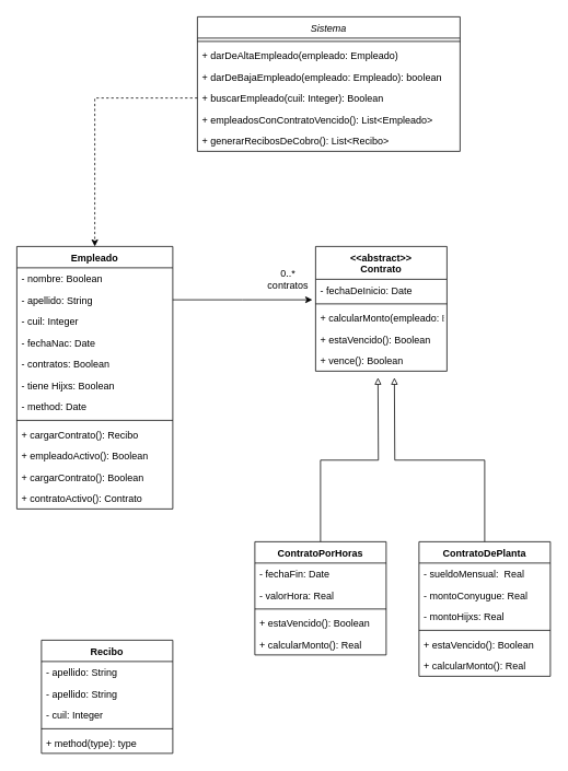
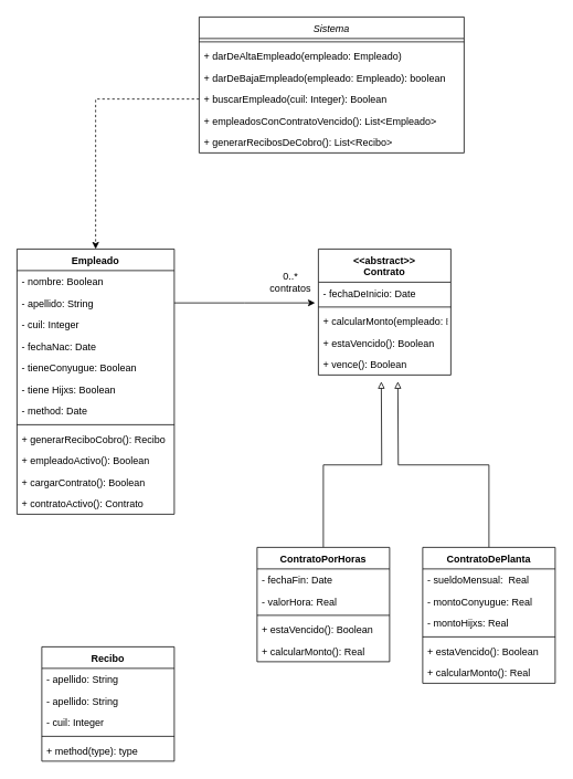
  <mxCell id="0" />
  <mxCell id="1" parent="0" />
  <mxCell id="2" value="Sistema" style="swimlane;fontStyle=2;align=center;verticalAlign=top;childLayout=stackLayout;horizontal=1;startSize=26;horizontalStack=0;resizeParent=1;resizeLast=0;collapsible=1;marginBottom=0;rounded=0;shadow=0;strokeWidth=1;" parent="1" vertex="1"><mxGeometry x="240" y="20" width="320" height="164" as="geometry"><mxRectangle x="230" y="140" width="160" height="26" as="alternateBounds" /></mxGeometry></mxCell>
  <mxCell id="3" value="" style="line;html=1;strokeWidth=1;align=left;verticalAlign=middle;spacingTop=-1;spacingLeft=3;spacingRight=3;rotatable=0;labelPosition=right;points=[];portConstraint=eastwest;" parent="2" vertex="1"><mxGeometry y="26" width="320" height="8" as="geometry" /></mxCell>
  <mxCell id="4" value="+ darDeAltaEmpleado(empleado: Empleado)" style="text;align=left;verticalAlign=top;spacingLeft=4;spacingRight=4;overflow=hidden;rotatable=0;points=[[0,0.5],[1,0.5]];portConstraint=eastwest;" parent="2" vertex="1"><mxGeometry y="34" width="320" height="26" as="geometry" /></mxCell>
  <mxCell id="5" value="+ darDeBajaEmpleado(empleado: Empleado): boolean" style="text;align=left;verticalAlign=top;spacingLeft=4;spacingRight=4;overflow=hidden;rotatable=0;points=[[0,0.5],[1,0.5]];portConstraint=eastwest;" parent="2" vertex="1"><mxGeometry y="60" width="320" height="26" as="geometry" /></mxCell>
  <mxCell id="6" value="+ buscarEmpleado(cuil: Integer): Boolean" style="text;align=left;verticalAlign=top;spacingLeft=4;spacingRight=4;overflow=hidden;rotatable=0;points=[[0,0.5],[1,0.5]];portConstraint=eastwest;" parent="2" vertex="1"><mxGeometry y="86" width="320" height="26" as="geometry" /></mxCell>
  <mxCell id="7" value="+ empleadosConContratoVencido(): List&lt;Empleado&gt;" style="text;align=left;verticalAlign=top;spacingLeft=4;spacingRight=4;overflow=hidden;rotatable=0;points=[[0,0.5],[1,0.5]];portConstraint=eastwest;" parent="2" vertex="1"><mxGeometry y="112" width="320" height="26" as="geometry" /></mxCell>
  <mxCell id="8" value="+ generarRecibosDeCobro(): List&lt;Recibo&gt;" style="text;align=left;verticalAlign=top;spacingLeft=4;spacingRight=4;overflow=hidden;rotatable=0;points=[[0,0.5],[1,0.5]];portConstraint=eastwest;" parent="2" vertex="1"><mxGeometry y="138" width="320" height="26" as="geometry" /></mxCell>
  <mxCell id="9" value="Empleado" style="swimlane;fontStyle=1;align=center;verticalAlign=top;childLayout=stackLayout;horizontal=1;startSize=26;horizontalStack=0;resizeParent=1;resizeParentMax=0;resizeLast=0;collapsible=1;marginBottom=0;" parent="1" vertex="1"><mxGeometry x="20" y="300" width="190" height="320" as="geometry" /></mxCell>
  <mxCell id="10" value="- nombre: Boolean" style="text;strokeColor=none;fillColor=none;align=left;verticalAlign=top;spacingLeft=4;spacingRight=4;overflow=hidden;rotatable=0;points=[[0,0.5],[1,0.5]];portConstraint=eastwest;" parent="9" vertex="1"><mxGeometry y="26" width="190" height="26" as="geometry" /></mxCell>
  <mxCell id="11" value="- apellido: String" style="text;strokeColor=none;fillColor=none;align=left;verticalAlign=top;spacingLeft=4;spacingRight=4;overflow=hidden;rotatable=0;points=[[0,0.5],[1,0.5]];portConstraint=eastwest;" parent="9" vertex="1"><mxGeometry y="52" width="190" height="26" as="geometry" /></mxCell>
  <mxCell id="12" value="- cuil: Integer" style="text;strokeColor=none;fillColor=none;align=left;verticalAlign=top;spacingLeft=4;spacingRight=4;overflow=hidden;rotatable=0;points=[[0,0.5],[1,0.5]];portConstraint=eastwest;" parent="9" vertex="1"><mxGeometry y="78" width="190" height="26" as="geometry" /></mxCell>
  <mxCell id="13" value="- fechaNac: Date" style="text;strokeColor=none;fillColor=none;align=left;verticalAlign=top;spacingLeft=4;spacingRight=4;overflow=hidden;rotatable=0;points=[[0,0.5],[1,0.5]];portConstraint=eastwest;" parent="9" vertex="1"><mxGeometry y="104" width="190" height="26" as="geometry" /></mxCell>
- <mxCell id="14" value="- contratos: Boolean" style="text;strokeColor=none;fillColor=none;align=left;verticalAlign=top;spacingLeft=4;spacingRight=4;overflow=hidden;rotatable=0;points=[[0,0.5],[1,0.5]];portConstraint=eastwest;" parent="9" vertex="1"><mxGeometry y="130" width="190" height="26" as="geometry" /></mxCell>
+ <mxCell id="14" value="- tieneConyugue: Boolean" style="text;strokeColor=none;fillColor=none;align=left;verticalAlign=top;spacingLeft=4;spacingRight=4;overflow=hidden;rotatable=0;points=[[0,0.5],[1,0.5]];portConstraint=eastwest;" parent="9" vertex="1"><mxGeometry y="130" width="190" height="26" as="geometry" /></mxCell>
  <mxCell id="15" value="- tiene Hijxs: Boolean" style="text;strokeColor=none;fillColor=none;align=left;verticalAlign=top;spacingLeft=4;spacingRight=4;overflow=hidden;rotatable=0;points=[[0,0.5],[1,0.5]];portConstraint=eastwest;" parent="9" vertex="1"><mxGeometry y="156" width="190" height="26" as="geometry" /></mxCell>
  <mxCell id="16" value="- method: Date" style="text;strokeColor=none;fillColor=none;align=left;verticalAlign=top;spacingLeft=4;spacingRight=4;overflow=hidden;rotatable=0;points=[[0,0.5],[1,0.5]];portConstraint=eastwest;" parent="9" vertex="1"><mxGeometry y="182" width="190" height="26" as="geometry" /></mxCell>
  <mxCell id="17" value="" style="line;strokeWidth=1;fillColor=none;align=left;verticalAlign=middle;spacingTop=-1;spacingLeft=3;spacingRight=3;rotatable=0;labelPosition=right;points=[];portConstraint=eastwest;" parent="9" vertex="1"><mxGeometry y="208" width="190" height="8" as="geometry" /></mxCell>
- <mxCell id="18" value="+ cargarContrato(): Recibo" style="text;strokeColor=none;fillColor=none;align=left;verticalAlign=top;spacingLeft=4;spacingRight=4;overflow=hidden;rotatable=0;points=[[0,0.5],[1,0.5]];portConstraint=eastwest;" parent="9" vertex="1"><mxGeometry y="216" width="190" height="26" as="geometry" /></mxCell>
+ <mxCell id="18" value="+ generarReciboCobro(): Recibo" style="text;strokeColor=none;fillColor=none;align=left;verticalAlign=top;spacingLeft=4;spacingRight=4;overflow=hidden;rotatable=0;points=[[0,0.5],[1,0.5]];portConstraint=eastwest;" parent="9" vertex="1"><mxGeometry y="216" width="190" height="26" as="geometry" /></mxCell>
  <mxCell id="19" value="+ empleadoActivo(): Boolean" style="text;strokeColor=none;fillColor=none;align=left;verticalAlign=top;spacingLeft=4;spacingRight=4;overflow=hidden;rotatable=0;points=[[0,0.5],[1,0.5]];portConstraint=eastwest;" parent="9" vertex="1"><mxGeometry y="242" width="190" height="26" as="geometry" /></mxCell>
  <mxCell id="20" value="+ cargarContrato(): Boolean" style="text;strokeColor=none;fillColor=none;align=left;verticalAlign=top;spacingLeft=4;spacingRight=4;overflow=hidden;rotatable=0;points=[[0,0.5],[1,0.5]];portConstraint=eastwest;" parent="9" vertex="1"><mxGeometry y="268" width="190" height="26" as="geometry" /></mxCell>
  <mxCell id="21" value="+ contratoActivo(): Contrato" style="text;strokeColor=none;fillColor=none;align=left;verticalAlign=top;spacingLeft=4;spacingRight=4;overflow=hidden;rotatable=0;points=[[0,0.5],[1,0.5]];portConstraint=eastwest;" parent="9" vertex="1"><mxGeometry y="294" width="190" height="26" as="geometry" /></mxCell>
  <mxCell id="22" style="edgeStyle=orthogonalEdgeStyle;rounded=0;orthogonalLoop=1;jettySize=auto;html=1;exitX=0;exitY=0.5;exitDx=0;exitDy=0;entryX=0.5;entryY=0;entryDx=0;entryDy=0;dashed=1;" parent="1" source="6" target="9" edge="1"><mxGeometry relative="1" as="geometry" /></mxCell>
  <mxCell id="23" value="&lt;&lt;abstract&gt;&gt;&#10;Contrato" style="swimlane;fontStyle=1;align=center;verticalAlign=top;childLayout=stackLayout;horizontal=1;startSize=40;horizontalStack=0;resizeParent=1;resizeParentMax=0;resizeLast=0;collapsible=1;marginBottom=0;" parent="1" vertex="1"><mxGeometry x="384" y="300" width="160" height="152" as="geometry" /></mxCell>
  <mxCell id="24" value="- fechaDeInicio: Date" style="text;strokeColor=none;fillColor=none;align=left;verticalAlign=top;spacingLeft=4;spacingRight=4;overflow=hidden;rotatable=0;points=[[0,0.5],[1,0.5]];portConstraint=eastwest;" parent="23" vertex="1"><mxGeometry y="40" width="160" height="26" as="geometry" /></mxCell>
  <mxCell id="25" value="" style="line;strokeWidth=1;fillColor=none;align=left;verticalAlign=middle;spacingTop=-1;spacingLeft=3;spacingRight=3;rotatable=0;labelPosition=right;points=[];portConstraint=eastwest;" parent="23" vertex="1"><mxGeometry y="66" width="160" height="8" as="geometry" /></mxCell>
  <mxCell id="26" value="+ calcularMonto(empleado: Empleado): Real" style="text;strokeColor=none;fillColor=none;align=left;verticalAlign=top;spacingLeft=4;spacingRight=4;overflow=hidden;rotatable=0;points=[[0,0.5],[1,0.5]];portConstraint=eastwest;" parent="23" vertex="1"><mxGeometry y="74" width="160" height="26" as="geometry" /></mxCell>
  <mxCell id="27" value="+ estaVencido(): Boolean" style="text;strokeColor=none;fillColor=none;align=left;verticalAlign=top;spacingLeft=4;spacingRight=4;overflow=hidden;rotatable=0;points=[[0,0.5],[1,0.5]];portConstraint=eastwest;" parent="23" vertex="1"><mxGeometry y="100" width="160" height="26" as="geometry" /></mxCell>
  <mxCell id="28" value="+ vence(): Boolean" style="text;strokeColor=none;fillColor=none;align=left;verticalAlign=top;spacingLeft=4;spacingRight=4;overflow=hidden;rotatable=0;points=[[0,0.5],[1,0.5]];portConstraint=eastwest;" parent="23" vertex="1"><mxGeometry y="126" width="160" height="26" as="geometry" /></mxCell>
  <mxCell id="29" style="edgeStyle=orthogonalEdgeStyle;rounded=0;orthogonalLoop=1;jettySize=auto;html=1;exitX=0.5;exitY=0;exitDx=0;exitDy=0;endArrow=block;endFill=0;" parent="1" source="30" edge="1"><mxGeometry relative="1" as="geometry"><mxPoint x="460" y="460" as="targetPoint" /></mxGeometry></mxCell>
  <mxCell id="30" value="ContratoPorHoras" style="swimlane;fontStyle=1;align=center;verticalAlign=top;childLayout=stackLayout;horizontal=1;startSize=26;horizontalStack=0;resizeParent=1;resizeParentMax=0;resizeLast=0;collapsible=1;marginBottom=0;" parent="1" vertex="1"><mxGeometry x="310" y="660" width="160" height="138" as="geometry" /></mxCell>
  <mxCell id="31" value="- fechaFin: Date" style="text;strokeColor=none;fillColor=none;align=left;verticalAlign=top;spacingLeft=4;spacingRight=4;overflow=hidden;rotatable=0;points=[[0,0.5],[1,0.5]];portConstraint=eastwest;" parent="30" vertex="1"><mxGeometry y="26" width="160" height="26" as="geometry" /></mxCell>
  <mxCell id="32" value="- valorHora: Real" style="text;strokeColor=none;fillColor=none;align=left;verticalAlign=top;spacingLeft=4;spacingRight=4;overflow=hidden;rotatable=0;points=[[0,0.5],[1,0.5]];portConstraint=eastwest;" parent="30" vertex="1"><mxGeometry y="52" width="160" height="26" as="geometry" /></mxCell>
  <mxCell id="33" value="" style="line;strokeWidth=1;fillColor=none;align=left;verticalAlign=middle;spacingTop=-1;spacingLeft=3;spacingRight=3;rotatable=0;labelPosition=right;points=[];portConstraint=eastwest;" parent="30" vertex="1"><mxGeometry y="78" width="160" height="8" as="geometry" /></mxCell>
  <mxCell id="34" value="+ estaVencido(): Boolean" style="text;strokeColor=none;fillColor=none;align=left;verticalAlign=top;spacingLeft=4;spacingRight=4;overflow=hidden;rotatable=0;points=[[0,0.5],[1,0.5]];portConstraint=eastwest;" parent="30" vertex="1"><mxGeometry y="86" width="160" height="26" as="geometry" /></mxCell>
  <mxCell id="35" value="+ calcularMonto(): Real" style="text;strokeColor=none;fillColor=none;align=left;verticalAlign=top;spacingLeft=4;spacingRight=4;overflow=hidden;rotatable=0;points=[[0,0.5],[1,0.5]];portConstraint=eastwest;" parent="30" vertex="1"><mxGeometry y="112" width="160" height="26" as="geometry" /></mxCell>
  <mxCell id="36" style="edgeStyle=orthogonalEdgeStyle;rounded=0;orthogonalLoop=1;jettySize=auto;html=1;exitX=0.5;exitY=0;exitDx=0;exitDy=0;endArrow=block;endFill=0;" parent="1" source="37" edge="1"><mxGeometry relative="1" as="geometry"><mxPoint x="480" y="460" as="targetPoint" /></mxGeometry></mxCell>
  <mxCell id="37" value="ContratoDePlanta" style="swimlane;fontStyle=1;align=center;verticalAlign=top;childLayout=stackLayout;horizontal=1;startSize=26;horizontalStack=0;resizeParent=1;resizeParentMax=0;resizeLast=0;collapsible=1;marginBottom=0;" parent="1" vertex="1"><mxGeometry x="510" y="660" width="160" height="164" as="geometry" /></mxCell>
  <mxCell id="38" value="- sueldoMensual:  Real" style="text;strokeColor=none;fillColor=none;align=left;verticalAlign=top;spacingLeft=4;spacingRight=4;overflow=hidden;rotatable=0;points=[[0,0.5],[1,0.5]];portConstraint=eastwest;" parent="37" vertex="1"><mxGeometry y="26" width="160" height="26" as="geometry" /></mxCell>
  <mxCell id="39" value="- montoConyugue: Real" style="text;strokeColor=none;fillColor=none;align=left;verticalAlign=top;spacingLeft=4;spacingRight=4;overflow=hidden;rotatable=0;points=[[0,0.5],[1,0.5]];portConstraint=eastwest;" parent="37" vertex="1"><mxGeometry y="52" width="160" height="26" as="geometry" /></mxCell>
  <mxCell id="40" value="- montoHijxs: Real" style="text;strokeColor=none;fillColor=none;align=left;verticalAlign=top;spacingLeft=4;spacingRight=4;overflow=hidden;rotatable=0;points=[[0,0.5],[1,0.5]];portConstraint=eastwest;" parent="37" vertex="1"><mxGeometry y="78" width="160" height="26" as="geometry" /></mxCell>
  <mxCell id="41" value="" style="line;strokeWidth=1;fillColor=none;align=left;verticalAlign=middle;spacingTop=-1;spacingLeft=3;spacingRight=3;rotatable=0;labelPosition=right;points=[];portConstraint=eastwest;" parent="37" vertex="1"><mxGeometry y="104" width="160" height="8" as="geometry" /></mxCell>
  <mxCell id="42" value="+ estaVencido(): Boolean" style="text;strokeColor=none;fillColor=none;align=left;verticalAlign=top;spacingLeft=4;spacingRight=4;overflow=hidden;rotatable=0;points=[[0,0.5],[1,0.5]];portConstraint=eastwest;" parent="37" vertex="1"><mxGeometry y="112" width="160" height="26" as="geometry" /></mxCell>
  <mxCell id="43" value="+ calcularMonto(): Real" style="text;strokeColor=none;fillColor=none;align=left;verticalAlign=top;spacingLeft=4;spacingRight=4;overflow=hidden;rotatable=0;points=[[0,0.5],[1,0.5]];portConstraint=eastwest;" parent="37" vertex="1"><mxGeometry y="138" width="160" height="26" as="geometry" /></mxCell>
  <mxCell id="44" style="edgeStyle=orthogonalEdgeStyle;rounded=0;orthogonalLoop=1;jettySize=auto;html=1;exitX=1;exitY=0.5;exitDx=0;exitDy=0;endArrow=classic;endFill=1;" parent="1" source="11" edge="1"><mxGeometry relative="1" as="geometry"><mxPoint x="380" y="365" as="targetPoint" /></mxGeometry></mxCell>
  <mxCell id="45" value="0..*&lt;br&gt;contratos" style="text;html=1;align=center;verticalAlign=middle;resizable=0;points=[];autosize=1;strokeColor=none;fillColor=none;" parent="1" vertex="1"><mxGeometry x="320" y="325" width="60" height="30" as="geometry" /></mxCell>
  <mxCell id="46" value="Recibo" style="swimlane;fontStyle=1;align=center;verticalAlign=top;childLayout=stackLayout;horizontal=1;startSize=26;horizontalStack=0;resizeParent=1;resizeParentMax=0;resizeLast=0;collapsible=1;marginBottom=0;" parent="1" vertex="1"><mxGeometry x="50" y="780" width="160" height="138" as="geometry" /></mxCell>
  <mxCell id="47" value="- apellido: String" style="text;strokeColor=none;fillColor=none;align=left;verticalAlign=top;spacingLeft=4;spacingRight=4;overflow=hidden;rotatable=0;points=[[0,0.5],[1,0.5]];portConstraint=eastwest;" parent="46" vertex="1"><mxGeometry y="26" width="160" height="26" as="geometry" /></mxCell>
  <mxCell id="48" value="- apellido: String" style="text;strokeColor=none;fillColor=none;align=left;verticalAlign=top;spacingLeft=4;spacingRight=4;overflow=hidden;rotatable=0;points=[[0,0.5],[1,0.5]];portConstraint=eastwest;" parent="46" vertex="1"><mxGeometry y="52" width="160" height="26" as="geometry" /></mxCell>
  <mxCell id="49" value="- cuil: Integer" style="text;strokeColor=none;fillColor=none;align=left;verticalAlign=top;spacingLeft=4;spacingRight=4;overflow=hidden;rotatable=0;points=[[0,0.5],[1,0.5]];portConstraint=eastwest;" parent="46" vertex="1"><mxGeometry y="78" width="160" height="26" as="geometry" /></mxCell>
  <mxCell id="50" value="" style="line;strokeWidth=1;fillColor=none;align=left;verticalAlign=middle;spacingTop=-1;spacingLeft=3;spacingRight=3;rotatable=0;labelPosition=right;points=[];portConstraint=eastwest;" parent="46" vertex="1"><mxGeometry y="104" width="160" height="8" as="geometry" /></mxCell>
  <mxCell id="51" value="+ method(type): type" style="text;strokeColor=none;fillColor=none;align=left;verticalAlign=top;spacingLeft=4;spacingRight=4;overflow=hidden;rotatable=0;points=[[0,0.5],[1,0.5]];portConstraint=eastwest;" parent="46" vertex="1"><mxGeometry y="112" width="160" height="26" as="geometry" /></mxCell>
